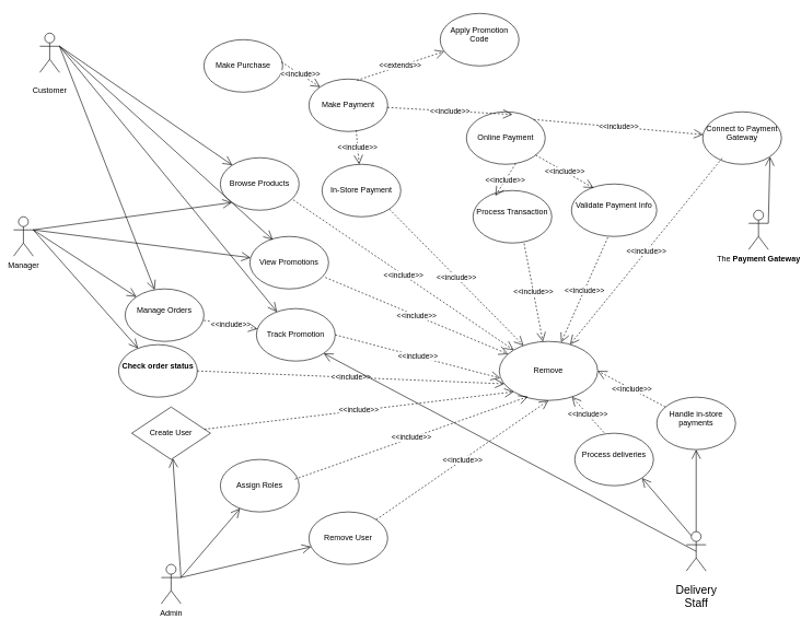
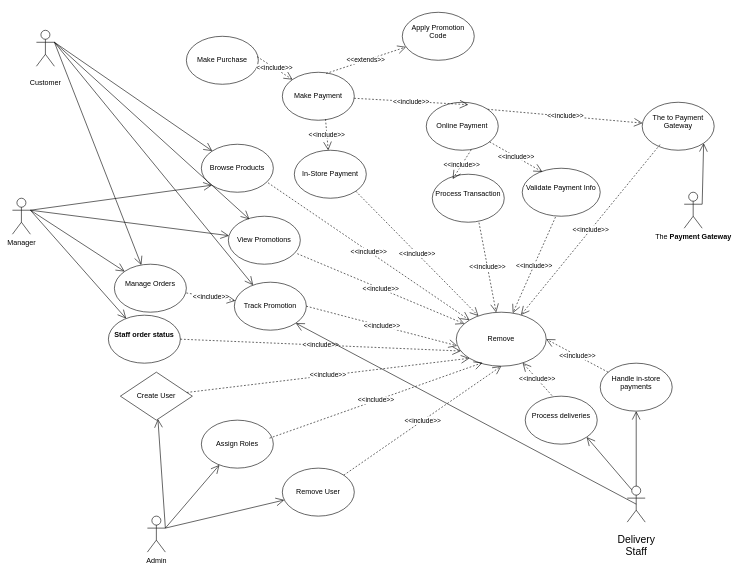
  <mxCell id="0" />
  <mxCell id="1" parent="0" />
  <mxCell id="2" value="&#10;Customer&#10;&#10;" style="shape=umlActor;verticalLabelPosition=bottom;verticalAlign=top;html=1;outlineConnect=0;" vertex="1" parent="1"><mxGeometry x="60" y="50" width="30" height="60" as="geometry" /></mxCell>
  <mxCell id="3" value="Browse Products" style="ellipse;whiteSpace=wrap;html=1;" vertex="1" parent="1"><mxGeometry x="335" y="240" width="120" height="80" as="geometry" /></mxCell>
  <mxCell id="4" value="Make Purchase" style="ellipse;whiteSpace=wrap;html=1;" vertex="1" parent="1"><mxGeometry x="310" y="60" width="120" height="80" as="geometry" /></mxCell>
  <mxCell id="5" value="View Promotions" style="ellipse;whiteSpace=wrap;html=1;" vertex="1" parent="1"><mxGeometry x="380" y="360" width="120" height="80" as="geometry" /></mxCell>
  <mxCell id="6" value="Make Payment" style="ellipse;whiteSpace=wrap;html=1;" vertex="1" parent="1"><mxGeometry x="470" y="120" width="120" height="80" as="geometry" /></mxCell>
  <mxCell id="7" value="Online Payment" style="ellipse;whiteSpace=wrap;html=1;" vertex="1" parent="1"><mxGeometry x="710" y="170" width="120" height="80" as="geometry" /></mxCell>
  <mxCell id="8" value="In-Store Payment" style="ellipse;whiteSpace=wrap;html=1;" vertex="1" parent="1"><mxGeometry x="490" y="250" width="120" height="80" as="geometry" /></mxCell>
  <mxCell id="9" value="&amp;lt;&amp;lt;include&amp;gt;&amp;gt;" style="endArrow=open;endSize=12;dashed=1;html=1;rounded=0;entryX=0.583;entryY=0.05;entryDx=0;entryDy=0;entryPerimeter=0;" edge="1" parent="1" source="6" target="7"><mxGeometry width="160" relative="1" as="geometry"><mxPoint x="270" y="360" as="sourcePoint" /><mxPoint x="430" y="360" as="targetPoint" /></mxGeometry></mxCell>
  <mxCell id="10" value="&amp;lt;&amp;lt;include&amp;gt;&amp;gt;" style="endArrow=open;endSize=12;dashed=1;html=1;rounded=0;exitX=0.6;exitY=0.975;exitDx=0;exitDy=0;exitPerimeter=0;" edge="1" parent="1" source="6" target="8"><mxGeometry width="160" relative="1" as="geometry"><mxPoint x="520" y="248" as="sourcePoint" /><mxPoint x="490" y="304" as="targetPoint" /></mxGeometry></mxCell>
  <mxCell id="11" value="&amp;lt;&amp;lt;include&amp;gt;&amp;gt;" style="endArrow=open;endSize=12;dashed=1;html=1;rounded=0;exitX=0.983;exitY=0.425;exitDx=0;exitDy=0;exitPerimeter=0;" edge="1" parent="1" source="4" target="6"><mxGeometry width="160" relative="1" as="geometry"><mxPoint x="530" y="258" as="sourcePoint" /><mxPoint x="500" y="314" as="targetPoint" /></mxGeometry></mxCell>
  <mxCell id="12" value="&#10;Apply Promotion Code&#10;&#10;" style="ellipse;whiteSpace=wrap;html=1;" vertex="1" parent="1"><mxGeometry x="670" y="20" width="120" height="80" as="geometry" /></mxCell>
  <mxCell id="13" value="&amp;lt;&amp;lt;extends&amp;gt;&amp;gt;" style="endArrow=open;endSize=12;dashed=1;html=1;rounded=0;exitX=0.608;exitY=0.025;exitDx=0;exitDy=0;exitPerimeter=0;" edge="1" parent="1" source="6" target="12"><mxGeometry width="160" relative="1" as="geometry"><mxPoint x="552" y="248" as="sourcePoint" /><mxPoint x="605" y="297" as="targetPoint" /></mxGeometry></mxCell>
  <mxCell id="14" value="&#10;Validate Payment Info&#10;&#10;" style="ellipse;whiteSpace=wrap;html=1;" vertex="1" parent="1"><mxGeometry x="870" y="280" width="130" height="80" as="geometry" /></mxCell>
  <mxCell id="15" value="&amp;lt;&amp;lt;include&amp;gt;&amp;gt;" style="endArrow=open;endSize=12;dashed=1;html=1;rounded=0;entryX=0.258;entryY=0.075;entryDx=0;entryDy=0;entryPerimeter=0;" edge="1" parent="1" source="7" target="14"><mxGeometry width="160" relative="1" as="geometry"><mxPoint x="520" y="248" as="sourcePoint" /><mxPoint x="490" y="304" as="targetPoint" /></mxGeometry></mxCell>
- <mxCell id="16" value="&#10;Connect to Payment Gateway&#10;&#10;" style="ellipse;whiteSpace=wrap;html=1;" vertex="1" parent="1"><mxGeometry x="1070" y="170" width="120" height="80" as="geometry" /></mxCell>
+ <mxCell id="16" value="&#10;The to Payment Gateway&#10;&#10;" style="ellipse;whiteSpace=wrap;html=1;" vertex="1" parent="1"><mxGeometry x="1070" y="170" width="120" height="80" as="geometry" /></mxCell>
  <mxCell id="17" value="&amp;lt;&amp;lt;include&amp;gt;&amp;gt;" style="endArrow=open;endSize=12;dashed=1;html=1;rounded=0;exitX=1;exitY=0;exitDx=0;exitDy=0;" edge="1" parent="1" source="7" target="16"><mxGeometry width="160" relative="1" as="geometry"><mxPoint x="513" y="379" as="sourcePoint" /><mxPoint x="574" y="406" as="targetPoint" /></mxGeometry></mxCell>
  <mxCell id="18" value="&#10;Process Transaction&#10;&#10;" style="ellipse;whiteSpace=wrap;html=1;" vertex="1" parent="1"><mxGeometry x="720" y="290" width="120" height="80" as="geometry" /></mxCell>
  <mxCell id="19" value="&amp;lt;&amp;lt;include&amp;gt;&amp;gt;" style="endArrow=open;endSize=12;dashed=1;html=1;rounded=0;exitX=0.625;exitY=0.988;exitDx=0;exitDy=0;exitPerimeter=0;entryX=0.283;entryY=0.1;entryDx=0;entryDy=0;entryPerimeter=0;" edge="1" parent="1" source="7" target="18"><mxGeometry width="160" relative="1" as="geometry"><mxPoint x="471" y="381" as="sourcePoint" /><mxPoint x="450" y="422" as="targetPoint" /></mxGeometry></mxCell>
  <mxCell id="20" value="&#10;Manage Orders&#10;&#10;" style="ellipse;whiteSpace=wrap;html=1;" vertex="1" parent="1"><mxGeometry x="190" y="440" width="120" height="80" as="geometry" /></mxCell>
  <mxCell id="21" value="Track Promotion" style="ellipse;whiteSpace=wrap;html=1;" vertex="1" parent="1"><mxGeometry x="390" y="470" width="120" height="80" as="geometry" /></mxCell>
  <mxCell id="22" value="Manager" style="shape=umlActor;verticalLabelPosition=bottom;verticalAlign=top;html=1;outlineConnect=0;" vertex="1" parent="1"><mxGeometry x="20" y="330" width="30" height="60" as="geometry" /></mxCell>
  <mxCell id="23" value="&amp;lt;&amp;lt;include&amp;gt;&amp;gt;" style="endArrow=open;endSize=12;dashed=1;html=1;rounded=0;exitX=1;exitY=0.6;exitDx=0;exitDy=0;exitPerimeter=0;" edge="1" parent="1" source="20" target="21"><mxGeometry width="160" relative="1" as="geometry"><mxPoint x="495" y="379" as="sourcePoint" /><mxPoint x="554" y="498" as="targetPoint" /></mxGeometry></mxCell>
  <mxCell id="24" value="" style="endArrow=open;endFill=1;endSize=12;html=1;rounded=0;exitX=1;exitY=0.333;exitDx=0;exitDy=0;exitPerimeter=0;" edge="1" parent="1" source="2" target="3"><mxGeometry width="160" relative="1" as="geometry"><mxPoint x="310" y="360" as="sourcePoint" /><mxPoint x="470" y="360" as="targetPoint" /></mxGeometry></mxCell>
  <mxCell id="25" value="" style="endArrow=open;endFill=1;endSize=12;html=1;rounded=0;exitX=1;exitY=0.333;exitDx=0;exitDy=0;exitPerimeter=0;" edge="1" parent="1" source="2" target="20"><mxGeometry width="160" relative="1" as="geometry"><mxPoint x="100" y="80" as="sourcePoint" /><mxPoint x="310" y="80" as="targetPoint" /></mxGeometry></mxCell>
  <mxCell id="26" value="" style="endArrow=open;endFill=1;endSize=12;html=1;rounded=0;exitX=1;exitY=0.333;exitDx=0;exitDy=0;exitPerimeter=0;entryX=0.292;entryY=0.063;entryDx=0;entryDy=0;entryPerimeter=0;" edge="1" parent="1" source="2" target="5"><mxGeometry width="160" relative="1" as="geometry"><mxPoint x="110" y="90" as="sourcePoint" /><mxPoint x="320" y="90" as="targetPoint" /></mxGeometry></mxCell>
  <mxCell id="27" value="" style="endArrow=open;endFill=1;endSize=12;html=1;rounded=0;exitX=1;exitY=0.333;exitDx=0;exitDy=0;exitPerimeter=0;" edge="1" parent="1" source="22" target="20"><mxGeometry width="160" relative="1" as="geometry"><mxPoint x="120" y="100" as="sourcePoint" /><mxPoint x="330" y="100" as="targetPoint" /></mxGeometry></mxCell>
  <mxCell id="28" value="Admin" style="shape=umlActor;verticalLabelPosition=bottom;verticalAlign=top;html=1;outlineConnect=0;" vertex="1" parent="1"><mxGeometry x="245" y="860" width="30" height="60" as="geometry" /></mxCell>
  <mxCell id="29" value="Create User" style="rhombus;whiteSpace=wrap;html=1;" vertex="1" parent="1"><mxGeometry x="200" y="620" width="120" height="80" as="geometry" /></mxCell>
  <mxCell id="30" value="Assign Roles" style="ellipse;whiteSpace=wrap;html=1;" vertex="1" parent="1"><mxGeometry x="335" y="700" width="120" height="80" as="geometry" /></mxCell>
  <mxCell id="31" value="Remove User" style="ellipse;whiteSpace=wrap;html=1;" vertex="1" parent="1"><mxGeometry x="470" y="780" width="120" height="80" as="geometry" /></mxCell>
  <mxCell id="32" value="" style="endArrow=open;endFill=1;endSize=12;html=1;rounded=0;exitX=1;exitY=0.333;exitDx=0;exitDy=0;exitPerimeter=0;" edge="1" parent="1" source="22" target="5"><mxGeometry width="160" relative="1" as="geometry"><mxPoint x="60" y="360" as="sourcePoint" /><mxPoint x="268" y="501" as="targetPoint" /></mxGeometry></mxCell>
  <mxCell id="33" value="" style="endArrow=open;endFill=1;endSize=12;html=1;rounded=0;entryX=0;entryY=1;entryDx=0;entryDy=0;exitX=1;exitY=0.333;exitDx=0;exitDy=0;exitPerimeter=0;" edge="1" parent="1" source="22" target="3"><mxGeometry width="160" relative="1" as="geometry"><mxPoint x="70" y="370" as="sourcePoint" /><mxPoint x="278" y="511" as="targetPoint" /></mxGeometry></mxCell>
  <mxCell id="34" value="" style="endArrow=open;endFill=1;endSize=12;html=1;rounded=0;exitX=1;exitY=0.333;exitDx=0;exitDy=0;exitPerimeter=0;" edge="1" parent="1" source="28" target="29"><mxGeometry width="160" relative="1" as="geometry"><mxPoint x="80" y="380" as="sourcePoint" /><mxPoint x="288" y="521" as="targetPoint" /></mxGeometry></mxCell>
  <mxCell id="35" value="" style="endArrow=open;endFill=1;endSize=12;html=1;rounded=0;exitX=1;exitY=0.333;exitDx=0;exitDy=0;exitPerimeter=0;" edge="1" parent="1" source="28" target="30"><mxGeometry width="160" relative="1" as="geometry"><mxPoint x="90" y="390" as="sourcePoint" /><mxPoint x="298" y="531" as="targetPoint" /></mxGeometry></mxCell>
  <mxCell id="36" value="" style="endArrow=open;endFill=1;endSize=12;html=1;rounded=0;exitX=1;exitY=0.333;exitDx=0;exitDy=0;exitPerimeter=0;" edge="1" parent="1" source="28" target="31"><mxGeometry width="160" relative="1" as="geometry"><mxPoint x="100" y="400" as="sourcePoint" /><mxPoint x="308" y="541" as="targetPoint" /></mxGeometry></mxCell>
  <mxCell id="37" value="Remove" style="ellipse;whiteSpace=wrap;html=1;" vertex="1" parent="1"><mxGeometry x="760" y="520" width="150" height="90" as="geometry" /></mxCell>
  <mxCell id="38" value="&amp;lt;&amp;lt;include&amp;gt;&amp;gt;" style="endArrow=open;endSize=12;dashed=1;html=1;rounded=0;exitX=0.958;exitY=0.781;exitDx=0;exitDy=0;exitPerimeter=0;" edge="1" parent="1" source="5" target="37"><mxGeometry width="160" relative="1" as="geometry"><mxPoint x="552" y="248" as="sourcePoint" /><mxPoint x="790" y="258" as="targetPoint" /></mxGeometry></mxCell>
  <mxCell id="39" value="&amp;lt;&amp;lt;include&amp;gt;&amp;gt;" style="endArrow=open;endSize=12;dashed=1;html=1;rounded=0;exitX=0.926;exitY=0.803;exitDx=0;exitDy=0;exitPerimeter=0;entryX=0;entryY=0;entryDx=0;entryDy=0;" edge="1" parent="1" source="3" target="37"><mxGeometry width="160" relative="1" as="geometry"><mxPoint x="445" y="442" as="sourcePoint" /><mxPoint x="779" y="553" as="targetPoint" /></mxGeometry></mxCell>
  <mxCell id="40" value="&amp;lt;&amp;lt;include&amp;gt;&amp;gt;" style="endArrow=open;endSize=12;dashed=1;html=1;rounded=0;exitX=1;exitY=1;exitDx=0;exitDy=0;" edge="1" parent="1" source="8" target="37"><mxGeometry width="160" relative="1" as="geometry"><mxPoint x="456" y="314" as="sourcePoint" /><mxPoint x="792" y="543" as="targetPoint" /></mxGeometry></mxCell>
  <mxCell id="41" value="&amp;lt;&amp;lt;include&amp;gt;&amp;gt;" style="endArrow=open;endSize=12;dashed=1;html=1;rounded=0;exitX=0.247;exitY=0.883;exitDx=0;exitDy=0;exitPerimeter=0;" edge="1" parent="1" source="16" target="37"><mxGeometry width="160" relative="1" as="geometry"><mxPoint x="466" y="324" as="sourcePoint" /><mxPoint x="802" y="553" as="targetPoint" /></mxGeometry></mxCell>
  <mxCell id="42" value="&amp;lt;&amp;lt;include&amp;gt;&amp;gt;" style="endArrow=open;endSize=12;dashed=1;html=1;rounded=0;exitX=0.649;exitY=1.009;exitDx=0;exitDy=0;exitPerimeter=0;" edge="1" parent="1" source="18" target="37"><mxGeometry width="160" relative="1" as="geometry"><mxPoint x="476" y="334" as="sourcePoint" /><mxPoint x="812" y="563" as="targetPoint" /></mxGeometry></mxCell>
  <mxCell id="43" value="&amp;lt;&amp;lt;include&amp;gt;&amp;gt;" style="endArrow=open;endSize=12;dashed=1;html=1;rounded=0;exitX=0.427;exitY=1.016;exitDx=0;exitDy=0;exitPerimeter=0;" edge="1" parent="1" source="14" target="37"><mxGeometry width="160" relative="1" as="geometry"><mxPoint x="486" y="344" as="sourcePoint" /><mxPoint x="822" y="573" as="targetPoint" /></mxGeometry></mxCell>
  <mxCell id="44" value="&amp;lt;&amp;lt;include&amp;gt;&amp;gt;" style="endArrow=open;endSize=12;dashed=1;html=1;rounded=0;exitX=1;exitY=0.5;exitDx=0;exitDy=0;entryX=0.009;entryY=0.622;entryDx=0;entryDy=0;entryPerimeter=0;" edge="1" parent="1" source="21" target="37"><mxGeometry width="160" relative="1" as="geometry"><mxPoint x="496" y="354" as="sourcePoint" /><mxPoint x="832" y="583" as="targetPoint" /></mxGeometry></mxCell>
  <mxCell id="45" value="&amp;lt;&amp;lt;include&amp;gt;&amp;gt;" style="endArrow=open;endSize=12;dashed=1;html=1;rounded=0;entryX=0;entryY=1;entryDx=0;entryDy=0;" edge="1" parent="1" source="29" target="37"><mxGeometry width="160" relative="1" as="geometry"><mxPoint x="506" y="364" as="sourcePoint" /><mxPoint x="842" y="593" as="targetPoint" /></mxGeometry></mxCell>
  <mxCell id="46" value="&amp;lt;&amp;lt;include&amp;gt;&amp;gt;" style="endArrow=open;endSize=12;dashed=1;html=1;rounded=0;exitX=0.946;exitY=0.376;exitDx=0;exitDy=0;exitPerimeter=0;entryX=0.292;entryY=0.936;entryDx=0;entryDy=0;entryPerimeter=0;" edge="1" parent="1" source="30" target="37"><mxGeometry width="160" relative="1" as="geometry"><mxPoint x="516" y="374" as="sourcePoint" /><mxPoint x="852" y="603" as="targetPoint" /></mxGeometry></mxCell>
  <mxCell id="47" value="&amp;lt;&amp;lt;include&amp;gt;&amp;gt;" style="endArrow=open;endSize=12;dashed=1;html=1;rounded=0;exitX=1;exitY=0;exitDx=0;exitDy=0;entryX=0.5;entryY=1;entryDx=0;entryDy=0;" edge="1" parent="1" source="31" target="37"><mxGeometry width="160" relative="1" as="geometry"><mxPoint x="526" y="384" as="sourcePoint" /><mxPoint x="862" y="613" as="targetPoint" /></mxGeometry></mxCell>
- <mxCell id="48" value="&#10;&lt;strong data-end=&quot;697&quot; data-start=&quot;675&quot;&gt;Check order status&lt;/strong&gt; &#10;&#10;" style="ellipse;whiteSpace=wrap;html=1;" vertex="1" parent="1"><mxGeometry x="180" y="525" width="120" height="80" as="geometry" /></mxCell>
+ <mxCell id="48" value="&#10;&lt;strong data-end=&quot;697&quot; data-start=&quot;675&quot;&gt;Staff order status&lt;/strong&gt; &#10;&#10;" style="ellipse;whiteSpace=wrap;html=1;" vertex="1" parent="1"><mxGeometry x="180" y="525" width="120" height="80" as="geometry" /></mxCell>
  <mxCell id="49" value="" style="endArrow=open;endFill=1;endSize=12;html=1;rounded=0;exitX=1;exitY=0.333;exitDx=0;exitDy=0;exitPerimeter=0;" edge="1" parent="1" source="22" target="48"><mxGeometry width="160" relative="1" as="geometry"><mxPoint x="60" y="360" as="sourcePoint" /><mxPoint x="217" y="462" as="targetPoint" /></mxGeometry></mxCell>
  <mxCell id="50" value="&amp;lt;&amp;lt;include&amp;gt;&amp;gt;" style="endArrow=open;endSize=12;dashed=1;html=1;rounded=0;exitX=1;exitY=0.5;exitDx=0;exitDy=0;entryX=0.051;entryY=0.719;entryDx=0;entryDy=0;entryPerimeter=0;" edge="1" parent="1" source="48" target="37"><mxGeometry width="160" relative="1" as="geometry"><mxPoint x="550" y="530" as="sourcePoint" /><mxPoint x="771" y="586" as="targetPoint" /></mxGeometry></mxCell>
  <mxCell id="51" value="The &lt;strong data-end=&quot;1074&quot; data-start=&quot;1055&quot;&gt;Payment Gateway&lt;/strong&gt;" style="shape=umlActor;verticalLabelPosition=bottom;verticalAlign=top;html=1;outlineConnect=0;" vertex="1" parent="1"><mxGeometry x="1140" y="320" width="30" height="60" as="geometry" /></mxCell>
  <mxCell id="52" value="" style="endArrow=open;endFill=1;endSize=12;html=1;rounded=0;exitX=1;exitY=0.333;exitDx=0;exitDy=0;exitPerimeter=0;entryX=1;entryY=1;entryDx=0;entryDy=0;" edge="1" parent="1" source="51" target="16"><mxGeometry width="160" relative="1" as="geometry"><mxPoint x="285" y="890" as="sourcePoint" /><mxPoint x="273" y="710" as="targetPoint" /></mxGeometry></mxCell>
  <mxCell id="53" value="&lt;br&gt;&lt;span style=&quot;font-size: 13pt; line-height: 115%;&quot;&gt;Delivery&lt;br&gt;Staff&lt;/span&gt;&lt;br&gt;&lt;br&gt;&lt;div&gt;&lt;br/&gt;&lt;/div&gt;" style="shape=umlActor;verticalLabelPosition=bottom;verticalAlign=top;html=1;outlineConnect=0;" vertex="1" parent="1"><mxGeometry x="1045" y="810" width="30" height="60" as="geometry" /></mxCell>
  <mxCell id="54" value="&#10;Handle in-store payments&#10;&#10;" style="ellipse;whiteSpace=wrap;html=1;" vertex="1" parent="1"><mxGeometry x="1000" y="605" width="120" height="80" as="geometry" /></mxCell>
  <mxCell id="55" value="&amp;lt;&amp;lt;include&amp;gt;&amp;gt;" style="endArrow=open;endSize=12;dashed=1;html=1;rounded=0;entryX=1;entryY=0.5;entryDx=0;entryDy=0;" edge="1" parent="1" source="54" target="37"><mxGeometry width="160" relative="1" as="geometry"><mxPoint x="1110" y="251" as="sourcePoint" /><mxPoint x="878" y="535" as="targetPoint" /></mxGeometry></mxCell>
  <mxCell id="56" value="" style="endArrow=open;endFill=1;endSize=12;html=1;rounded=0;exitX=1;exitY=0.333;exitDx=0;exitDy=0;exitPerimeter=0;" edge="1" parent="1" target="21"><mxGeometry width="160" relative="1" as="geometry"><mxPoint x="90" y="70" as="sourcePoint" /><mxPoint x="425" y="375" as="targetPoint" /></mxGeometry></mxCell>
  <mxCell id="57" value="" style="endArrow=open;endFill=1;endSize=12;html=1;rounded=0;exitX=0.5;exitY=0.5;exitDx=0;exitDy=0;exitPerimeter=0;entryX=1;entryY=1;entryDx=0;entryDy=0;" edge="1" parent="1" source="53" target="21"><mxGeometry width="160" relative="1" as="geometry"><mxPoint x="100" y="80" as="sourcePoint" /><mxPoint x="435" y="385" as="targetPoint" /></mxGeometry></mxCell>
  <mxCell id="58" value="" style="endArrow=open;endFill=1;endSize=12;html=1;rounded=0;exitX=0.5;exitY=0;exitDx=0;exitDy=0;exitPerimeter=0;entryX=0.5;entryY=1;entryDx=0;entryDy=0;" edge="1" parent="1" source="53" target="54"><mxGeometry width="160" relative="1" as="geometry"><mxPoint x="1070" y="850" as="sourcePoint" /><mxPoint x="502" y="548" as="targetPoint" /></mxGeometry></mxCell>
  <mxCell id="59" value="&#10;Process deliveries&#10;&#10;" style="ellipse;whiteSpace=wrap;html=1;" vertex="1" parent="1"><mxGeometry x="875" y="660" width="120" height="80" as="geometry" /></mxCell>
  <mxCell id="60" value="" style="endArrow=open;endFill=1;endSize=12;html=1;rounded=0;exitX=0.25;exitY=0.1;exitDx=0;exitDy=0;exitPerimeter=0;entryX=1;entryY=1;entryDx=0;entryDy=0;" edge="1" parent="1" source="53" target="59"><mxGeometry width="160" relative="1" as="geometry"><mxPoint x="500" y="550" as="sourcePoint" /><mxPoint x="660" y="550" as="targetPoint" /></mxGeometry></mxCell>
  <mxCell id="61" value="&amp;lt;&amp;lt;include&amp;gt;&amp;gt;" style="endArrow=open;endSize=12;dashed=1;html=1;rounded=0;exitX=0.371;exitY=-0.013;exitDx=0;exitDy=0;exitPerimeter=0;" edge="1" parent="1" source="59" target="37"><mxGeometry width="160" relative="1" as="geometry"><mxPoint x="1023" y="630" as="sourcePoint" /><mxPoint x="920" y="575" as="targetPoint" /></mxGeometry></mxCell>
